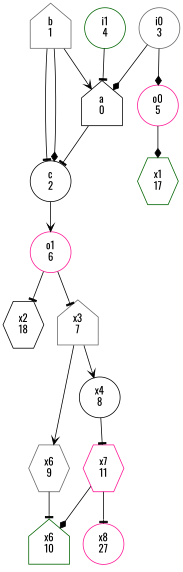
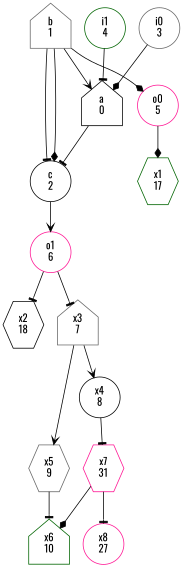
  digraph {
    fontname=Oswald
    node [color=black fontname=Oswald shape=house]
    edge [arrowhead=tee fontname=Oswald]
    n1 [label="a\n0"]
    n2 [label="c\n2" shape=ellipse]
    n3 [color=gray40 label="b\n1"]
    n4 [color=deeppink label="o0\n5" shape=ellipse]
    n5 [color=deeppink label="o1\n6" shape=ellipse]
    n6 [color=darkgreen label="x1\n17" shape=hexagon]
    n7 [label="x2\n18" shape=hexagon]
    n8 [color=gray40 label="x3\n7"]
    n9 [color=gray40 label="i0\n3" shape=circle]
    n10 [color=darkgreen label="i1\n4" shape=ellipse]
    n11 [label="x4\n8" shape=circle]
-   n12 [color=gray40 label="x6\n9" shape=hexagon]
-   n13 [color=deeppink label="x7\n11" shape=hexagon]
+   n12 [color=gray40 label="x5\n9" shape=hexagon]
+   n13 [color=deeppink label="x7\n31" shape=hexagon]
    n14 [color=darkgreen label="x6\n10"]
    n15 [color=deeppink label="x8\n27" shape=circle]
    n1 -> n2
    n2 -> n5 [arrowhead=vee]
    n3 -> n1 [arrowhead=vee]
    n3 -> n2
    n3 -> n2 [arrowhead=diamond]
-   n9 -> n4 [arrowhead=diamond]
+   n3 -> n4 [arrowhead=diamond]
    n4 -> n6 [arrowhead=diamond]
    n5 -> n7
    n5 -> n8
    n8 -> n11 [arrowhead=vee]
    n8 -> n12 [arrowhead=vee]
    n9 -> n1 [arrowhead=diamond]
    n10 -> n1
    n11 -> n13
    n12 -> n14
    n13 -> n14 [arrowhead=diamond]
    n13 -> n15
  }
